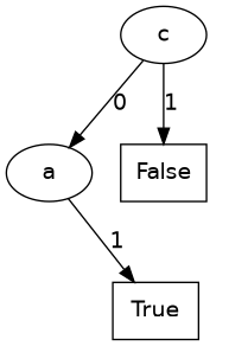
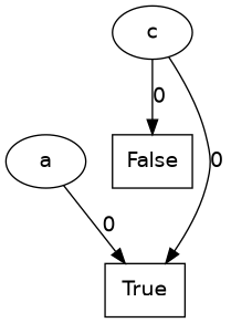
  digraph {
    fontname="DejaVu Sans"
    node [fontname="DejaVu Sans" shape=oval]
    edge [fontname="DejaVu Sans"]
    n1 [label=c]
    n2 [label=a]
    n3 [label=False shape=rectangle]
    n4 [label=True shape=rectangle]
-   n1 -> n2 [label=0]
-   n1 -> n3 [label=1]
-   n2 -> n4 [label=1]
+   n1 -> n4 [label=0]
+   n1 -> n3 [label=0]
+   n2 -> n4 [label=0]
  }
